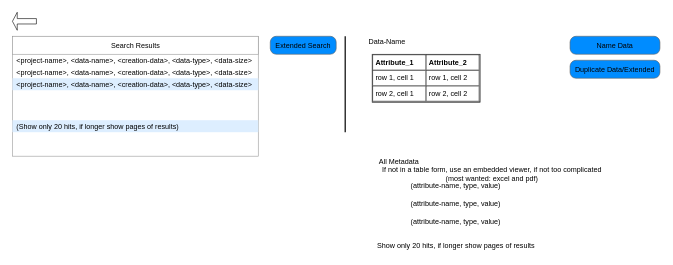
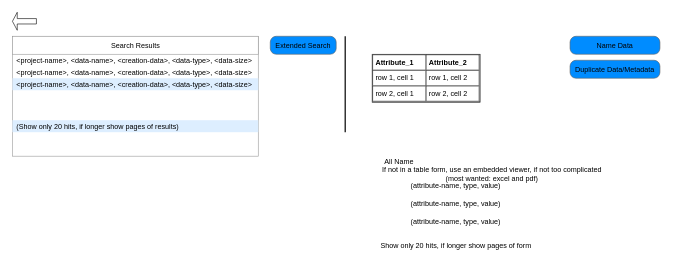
  <mxCell id="0" />
  <mxCell id="1" parent="0" />
  <mxCell id="2" value="" style="line;strokeWidth=2;direction=south;html=1;" vertex="1" parent="1"><mxGeometry x="570" y="60" width="10" height="160" as="geometry" /></mxCell>
- <mxCell id="3" value="Data-Name" style="text;html=1;strokeColor=none;fillColor=none;align=center;verticalAlign=middle;whiteSpace=wrap;rounded=0;" vertex="1" parent="1"><mxGeometry x="600" y="60" width="90" height="20" as="geometry" /></mxCell>
- <mxCell id="4" value="All Metadata" style="text;html=1;strokeColor=none;fillColor=none;align=center;verticalAlign=middle;whiteSpace=wrap;rounded=0;" vertex="1" parent="1"><mxGeometry x="620" y="260" width="90" height="20" as="geometry" /></mxCell>
+ <mxCell id="4" value="All Name" style="text;html=1;strokeColor=none;fillColor=none;align=center;verticalAlign=middle;whiteSpace=wrap;rounded=0;" vertex="1" parent="1"><mxGeometry x="620" y="260" width="90" height="20" as="geometry" /></mxCell>
  <mxCell id="5" value="(attribute-name, type, value)" style="text;html=1;strokeColor=none;fillColor=none;align=center;verticalAlign=middle;whiteSpace=wrap;rounded=0;" vertex="1" parent="1"><mxGeometry x="669" y="300" width="181" height="20" as="geometry" /></mxCell>
  <mxCell id="6" value="(attribute-name, type, value)" style="text;html=1;strokeColor=none;fillColor=none;align=center;verticalAlign=middle;whiteSpace=wrap;rounded=0;" vertex="1" parent="1"><mxGeometry x="669" y="330" width="181" height="20" as="geometry" /></mxCell>
  <mxCell id="7" value="(attribute-name, type, value)" style="text;html=1;strokeColor=none;fillColor=none;align=center;verticalAlign=middle;whiteSpace=wrap;rounded=0;" vertex="1" parent="1"><mxGeometry x="669" y="360" width="181" height="20" as="geometry" /></mxCell>
  <mxCell id="8" value="If not in a table form, use an embedded viewer, if not too complicated (most wanted: excel and pdf)" style="text;html=1;strokeColor=none;fillColor=none;align=center;verticalAlign=middle;whiteSpace=wrap;rounded=0;" vertex="1" parent="1"><mxGeometry x="620" y="280" width="400" height="20" as="geometry" /></mxCell>
  <mxCell id="9" value="" style="shape=singleArrow;direction=west;whiteSpace=wrap;html=1;" vertex="1" parent="1"><mxGeometry x="20" width="40" height="30" as="geometry" y="20" /></mxCell>
- <mxCell id="10" value="Show only 20 hits, if longer show pages of results" style="text;html=1;strokeColor=none;fillColor=none;align=center;verticalAlign=middle;whiteSpace=wrap;rounded=0;" vertex="1" parent="1"><mxGeometry x="560" y="400" width="400" height="20" as="geometry" /></mxCell>
+ <mxCell id="10" value="Show only 20 hits, if longer show pages of form" style="text;html=1;strokeColor=none;fillColor=none;align=center;verticalAlign=middle;whiteSpace=wrap;rounded=0;" vertex="1" parent="1"><mxGeometry x="560" y="400" width="400" height="20" as="geometry" /></mxCell>
  <mxCell id="11" value="" style="strokeWidth=1;shadow=0;dashed=0;align=center;html=1;shape=mxgraph.mockup.forms.rrect;rSize=0;strokeColor=#999999;fillColor=#ffffff;" vertex="1" parent="1"><mxGeometry x="20" y="60" width="410" height="200" as="geometry" /></mxCell>
  <mxCell id="12" value="&lt;span style=&quot;color: rgb(0 , 0 , 0) ; font-size: 12px&quot;&gt;Search Results&lt;/span&gt;" style="strokeWidth=1;shadow=0;dashed=0;align=center;html=1;shape=mxgraph.mockup.forms.rrect;rSize=0;strokeColor=#999999;fontColor=#008cff;fontSize=17;fillColor=#ffffff;resizeWidth=1;" vertex="1" parent="11"><mxGeometry width="410" height="30" relative="1" as="geometry" /></mxCell>
  <mxCell id="13" value="&lt;span style=&quot;color: rgb(0 , 0 , 0) ; font-size: 12px ; text-align: center&quot;&gt;&amp;lt;project-name&amp;gt;, &amp;lt;data-name&amp;gt;, &amp;lt;creation-data&amp;gt;, &amp;lt;data-type&amp;gt;, &amp;lt;data-size&amp;gt;&lt;/span&gt;" style="strokeWidth=1;shadow=0;dashed=0;align=center;html=1;shape=mxgraph.mockup.forms.anchor;fontSize=17;fontColor=#666666;align=left;spacingLeft=5;resizeWidth=1;" vertex="1" parent="11"><mxGeometry width="410" height="20" relative="1" as="geometry"><mxPoint y="30" as="offset" /></mxGeometry></mxCell>
  <mxCell id="14" value="&lt;span style=&quot;color: rgb(0 , 0 , 0) ; font-size: 12px ; text-align: center&quot;&gt;&amp;lt;project-name&amp;gt;, &amp;lt;data-name&amp;gt;, &amp;lt;creation-data&amp;gt;, &amp;lt;data-type&amp;gt;, &amp;lt;data-size&amp;gt;&lt;/span&gt;" style="strokeWidth=1;shadow=0;dashed=0;align=center;html=1;shape=mxgraph.mockup.forms.anchor;fontSize=17;fontColor=#666666;align=left;spacingLeft=5;resizeWidth=1;" vertex="1" parent="11"><mxGeometry width="410" height="20" relative="1" as="geometry"><mxPoint y="50" as="offset" /></mxGeometry></mxCell>
  <mxCell id="15" value="&lt;span style=&quot;color: rgb(0 , 0 , 0) ; font-size: 12px ; text-align: center&quot;&gt;&amp;lt;project-name&amp;gt;, &amp;lt;data-name&amp;gt;, &amp;lt;creation-data&amp;gt;, &amp;lt;data-type&amp;gt;, &amp;lt;data-size&amp;gt;&lt;/span&gt;" style="strokeWidth=1;shadow=0;dashed=0;align=center;html=1;shape=mxgraph.mockup.forms.rrect;rSize=0;fontSize=17;fontColor=#666666;align=left;spacingLeft=5;fillColor=#ddeeff;strokeColor=none;resizeWidth=1;" vertex="1" parent="11"><mxGeometry width="410" height="20" relative="1" as="geometry"><mxPoint y="70" as="offset" /></mxGeometry></mxCell>
  <mxCell id="16" value="&lt;div&gt;&lt;span style=&quot;color: rgb(0 , 0 , 0) ; font-size: 12px&quot;&gt;(Show only 20 hits, if longer show pages of results)&lt;/span&gt;&lt;/div&gt;" style="strokeWidth=1;shadow=0;dashed=0;align=center;html=1;shape=mxgraph.mockup.forms.rrect;rSize=0;fontSize=17;fontColor=#666666;align=left;spacingLeft=5;fillColor=#ddeeff;strokeColor=none;resizeWidth=1;" vertex="1" parent="1"><mxGeometry x="20" y="200" width="410" height="20" as="geometry" /></mxCell>
  <mxCell id="17" value="&lt;span style=&quot;color: rgb(0 , 0 , 0) ; font-size: 12px ; font-weight: 400&quot;&gt;Name Data&lt;/span&gt;" style="strokeWidth=1;shadow=0;dashed=0;align=center;html=1;shape=mxgraph.mockup.buttons.button;strokeColor=#666666;fontColor=#ffffff;mainText=;buttonStyle=round;fontSize=17;fontStyle=1;fillColor=#008cff;whiteSpace=wrap;" vertex="1" parent="1"><mxGeometry x="950" y="60" width="150" height="30" as="geometry" /></mxCell>
  <mxCell id="18" value="&lt;span style=&quot;color: rgb(0 , 0 , 0) ; font-size: 12px ; font-weight: 400&quot;&gt;Extended Search&lt;/span&gt;" style="strokeWidth=1;shadow=0;dashed=0;align=center;html=1;shape=mxgraph.mockup.buttons.button;strokeColor=#666666;fontColor=#ffffff;mainText=;buttonStyle=round;fontSize=17;fontStyle=1;fillColor=#008cff;whiteSpace=wrap;" vertex="1" parent="1"><mxGeometry x="450" y="60" width="110" height="30" as="geometry" /></mxCell>
- <mxCell id="19" value="&lt;font color=&quot;#000000&quot;&gt;&lt;span style=&quot;font-size: 12px ; font-weight: 400&quot;&gt;Duplicate Data/Extended&lt;/span&gt;&lt;/font&gt;" style="strokeWidth=1;shadow=0;dashed=0;align=center;html=1;shape=mxgraph.mockup.buttons.button;strokeColor=#666666;fontColor=#ffffff;mainText=;buttonStyle=round;fontSize=17;fontStyle=1;fillColor=#008cff;whiteSpace=wrap;" vertex="1" parent="1"><mxGeometry x="950" y="100" width="150" height="30" as="geometry" /></mxCell>
+ <mxCell id="19" value="&lt;font color=&quot;#000000&quot;&gt;&lt;span style=&quot;font-size: 12px ; font-weight: 400&quot;&gt;Duplicate Data/Metadata&lt;/span&gt;&lt;/font&gt;" style="strokeWidth=1;shadow=0;dashed=0;align=center;html=1;shape=mxgraph.mockup.buttons.button;strokeColor=#666666;fontColor=#ffffff;mainText=;buttonStyle=round;fontSize=17;fontStyle=1;fillColor=#008cff;whiteSpace=wrap;" vertex="1" parent="1"><mxGeometry x="950" y="100" width="150" height="30" as="geometry" /></mxCell>
  <mxCell id="20" value="&lt;table cellpadding=&quot;4&quot; cellspacing=&quot;0&quot; border=&quot;1&quot; style=&quot;font-size: 1em ; width: 100% ; height: 100%&quot;&gt;&lt;tbody&gt;&lt;tr&gt;&lt;th&gt;Attribute_1&lt;/th&gt;&lt;th&gt;Attribute_2&lt;/th&gt;&lt;/tr&gt;&lt;tr&gt;&lt;td&gt;row 1, cell 1&lt;/td&gt;&lt;td&gt;row 1, cell 2&lt;/td&gt;&lt;/tr&gt;&lt;tr&gt;&lt;td&gt;row 2, cell 1&lt;/td&gt;&lt;td&gt;row 2, cell 2&lt;/td&gt;&lt;/tr&gt;&lt;/tbody&gt;&lt;/table&gt; " style="verticalAlign=top;align=left;overflow=fill;fontSize=12;fontFamily=Helvetica;html=1" vertex="1" parent="1"><mxGeometry x="620" y="90" width="180" height="80" as="geometry" /></mxCell>
